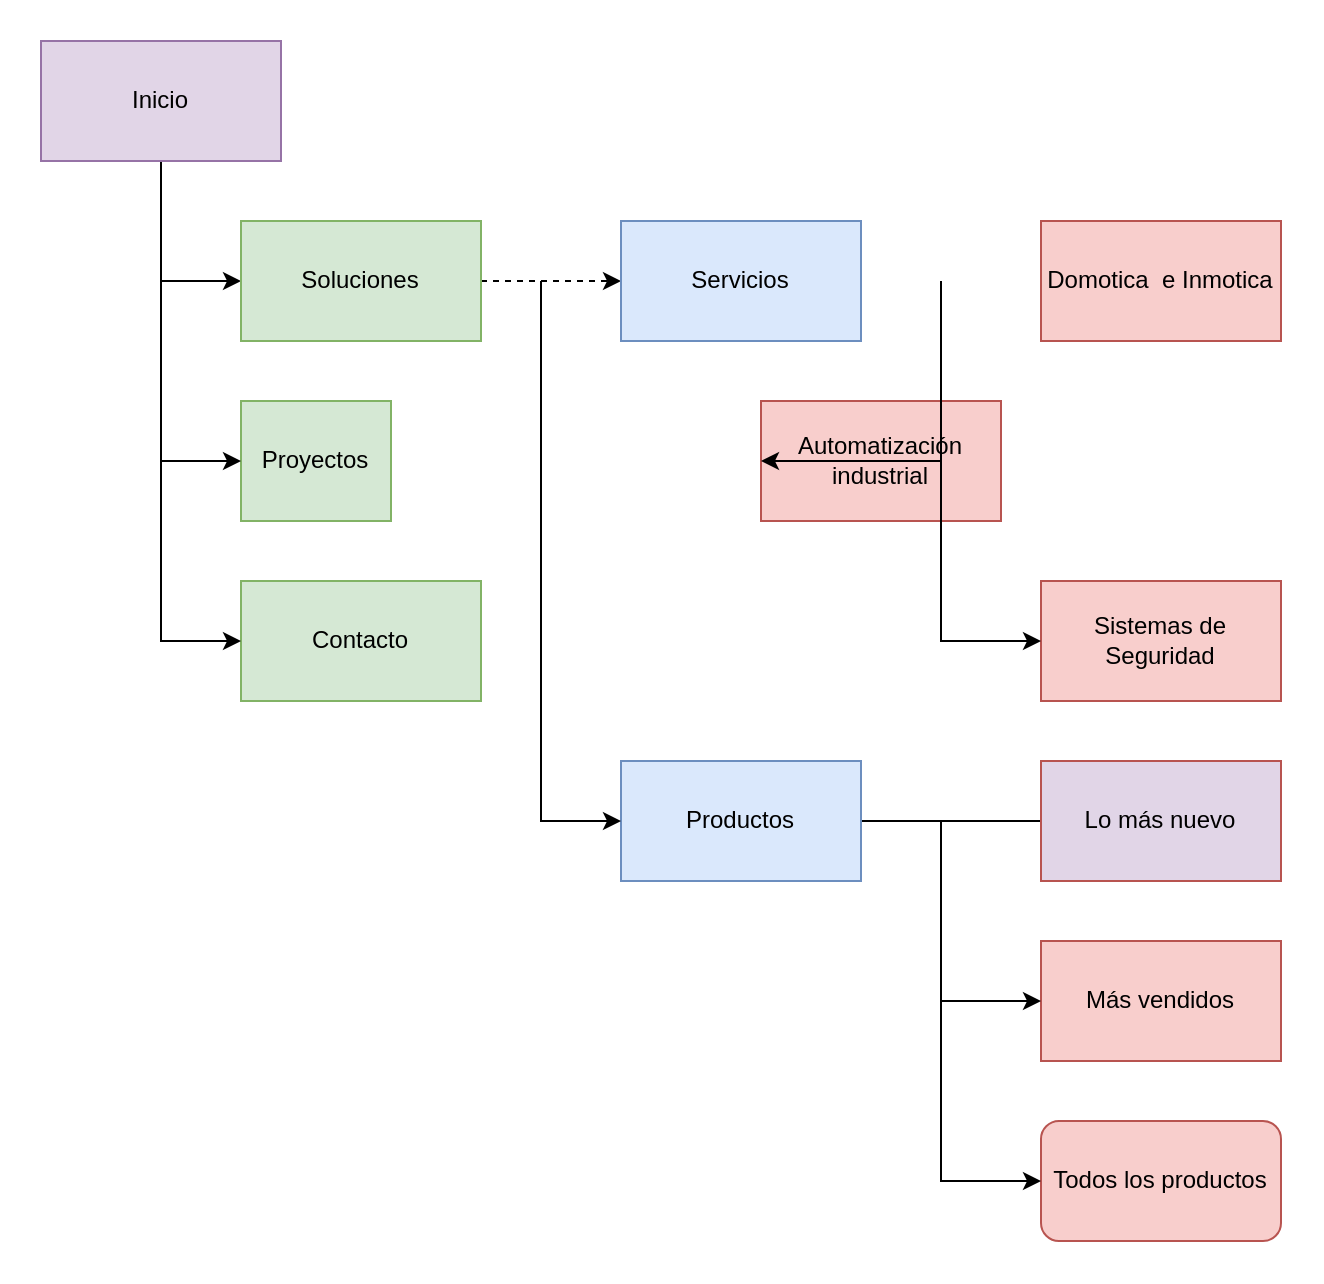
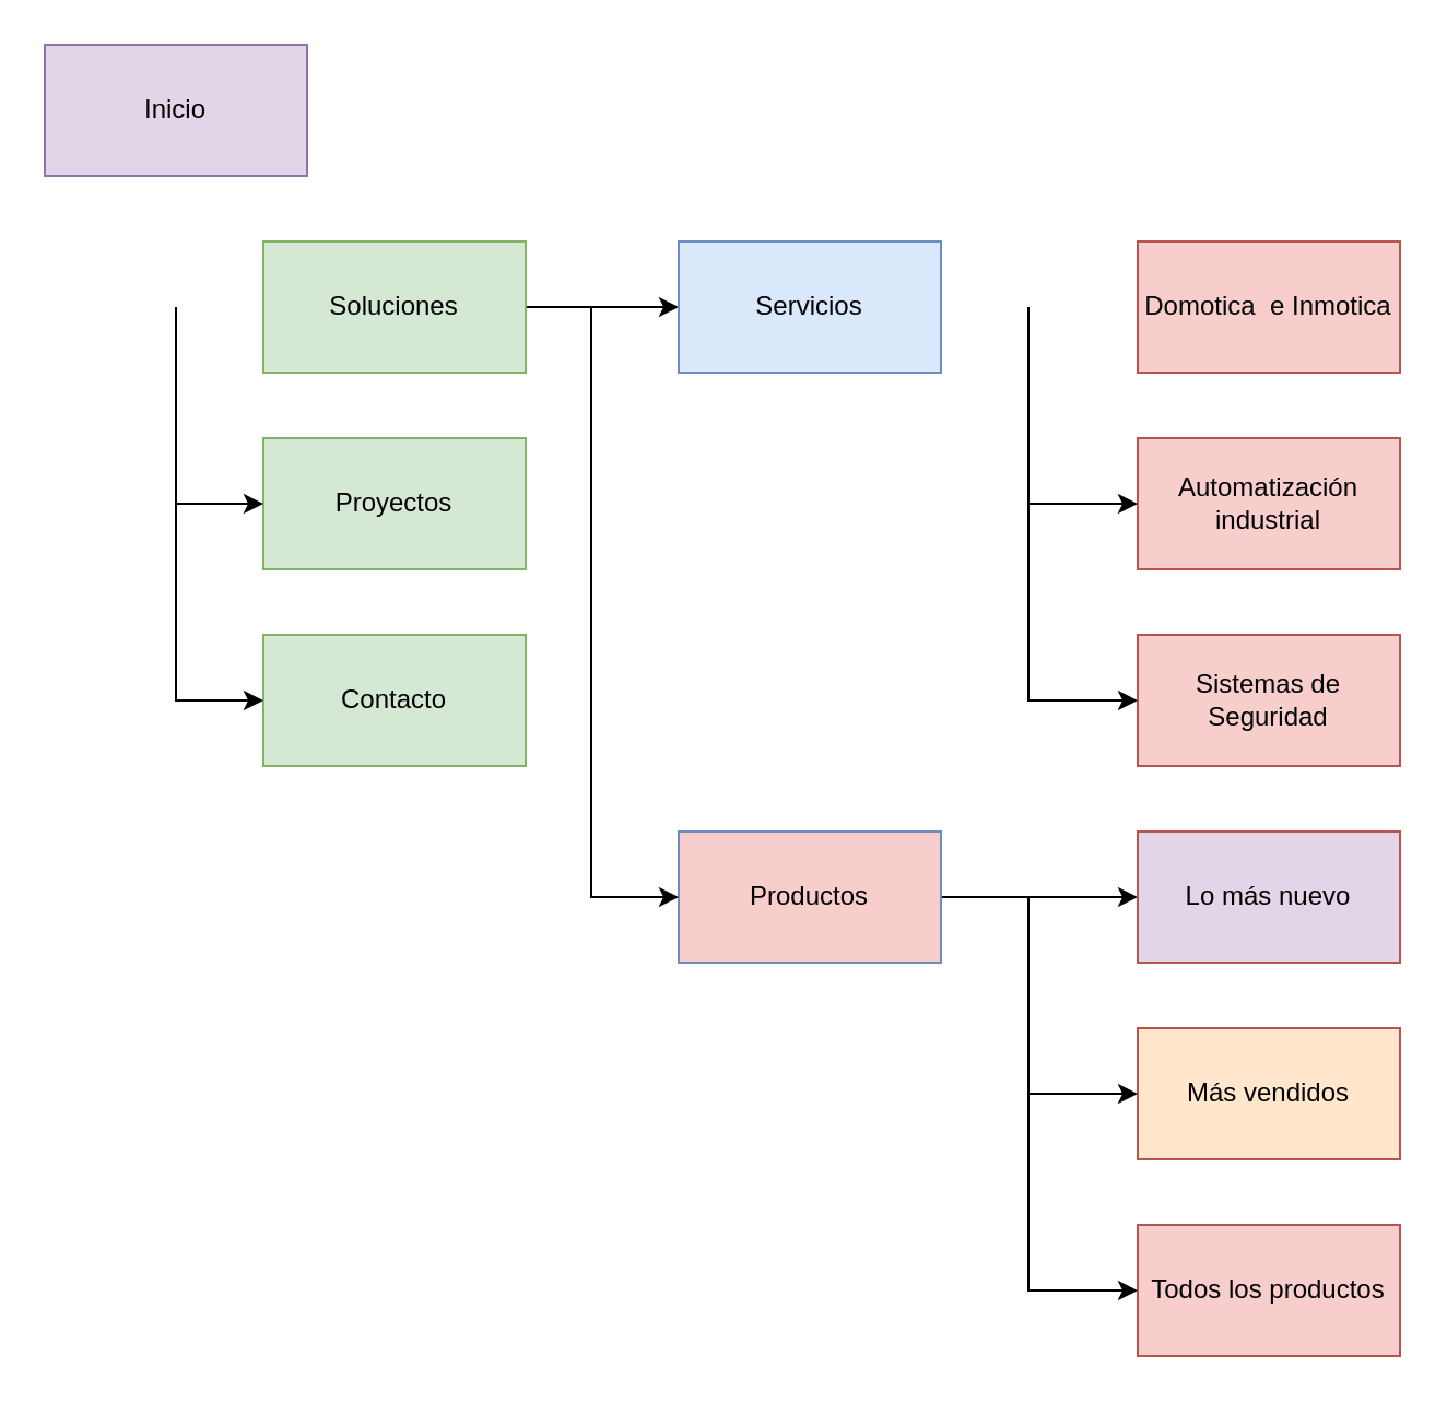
  <mxCell id="0" />
  <mxCell id="1" parent="0" />
- <mxCell id="2" style="edgeStyle=orthogonalEdgeStyle;rounded=0;orthogonalLoop=1;jettySize=auto;html=1;exitX=0.5;exitY=1;exitDx=0;exitDy=0;entryX=0;entryY=0.5;entryDx=0;entryDy=0;" edge="1" parent="1" source="3" target="5"><mxGeometry relative="1" as="geometry"><Array as="points"><mxPoint x="80" y="140" /></Array></mxGeometry></mxCell>
  <mxCell id="3" value="Inicio" style="rounded=0;whiteSpace=wrap;html=1;fillColor=#e1d5e7;strokeColor=#9673a6;" vertex="1" parent="1"><mxGeometry x="20" y="20" width="120" height="60" as="geometry" /></mxCell>
- <mxCell id="4" style="edgeStyle=orthogonalEdgeStyle;rounded=0;orthogonalLoop=1;jettySize=auto;html=1;exitX=1;exitY=0.5;exitDx=0;exitDy=0;entryX=0;entryY=0.5;entryDx=0;entryDy=0;dashed=1;" edge="1" parent="1" source="5" target="6"><mxGeometry relative="1" as="geometry" /></mxCell>
+ <mxCell id="4" style="edgeStyle=orthogonalEdgeStyle;rounded=0;orthogonalLoop=1;jettySize=auto;html=1;exitX=1;exitY=0.5;exitDx=0;exitDy=0;entryX=0;entryY=0.5;entryDx=0;entryDy=0;" edge="1" parent="1" source="5" target="6"><mxGeometry relative="1" as="geometry" /></mxCell>
  <mxCell id="5" value="Soluciones" style="rounded=0;whiteSpace=wrap;html=1;fillColor=#d5e8d4;strokeColor=#82b366;" vertex="1" parent="1"><mxGeometry x="120" y="110" width="120" height="60" as="geometry" /></mxCell>
  <mxCell id="6" value="Servicios" style="rounded=0;whiteSpace=wrap;html=1;fillColor=#dae8fc;strokeColor=#6c8ebf;" vertex="1" parent="1"><mxGeometry x="310" y="110" width="120" height="60" as="geometry" /></mxCell>
- <mxCell id="7" style="edgeStyle=orthogonalEdgeStyle;rounded=0;orthogonalLoop=1;jettySize=auto;html=1;exitX=1;exitY=0.5;exitDx=0;exitDy=0;entryX=0;entryY=0.5;entryDx=0;entryDy=0;endArrow=none;" edge="1" parent="1" source="8" target="15"><mxGeometry relative="1" as="geometry"><Array as="points" /></mxGeometry></mxCell>
- <mxCell id="8" value="Productos" style="rounded=0;whiteSpace=wrap;html=1;fillColor=#dae8fc;strokeColor=#6c8ebf;" vertex="1" parent="1"><mxGeometry x="310" y="380" width="120" height="60" as="geometry" /></mxCell>
+ <mxCell id="7" style="edgeStyle=orthogonalEdgeStyle;rounded=0;orthogonalLoop=1;jettySize=auto;html=1;exitX=1;exitY=0.5;exitDx=0;exitDy=0;entryX=0;entryY=0.5;entryDx=0;entryDy=0;" edge="1" parent="1" source="8" target="15"><mxGeometry relative="1" as="geometry"><Array as="points" /></mxGeometry></mxCell>
+ <mxCell id="8" value="Productos" style="rounded=0;whiteSpace=wrap;html=1;fillColor=#f8cecc;strokeColor=#6c8ebf;" vertex="1" parent="1"><mxGeometry x="310" y="380" width="120" height="60" as="geometry" /></mxCell>
  <mxCell id="9" style="edgeStyle=orthogonalEdgeStyle;rounded=0;orthogonalLoop=1;jettySize=auto;html=1;entryX=0;entryY=0.5;entryDx=0;entryDy=0;" edge="1" parent="1" target="8"><mxGeometry relative="1" as="geometry"><mxPoint x="270" y="140" as="sourcePoint" /><mxPoint x="199.75" y="310" as="targetPoint" /><Array as="points"><mxPoint x="270" y="220" /><mxPoint x="270" y="530" /></Array></mxGeometry></mxCell>
  <mxCell id="10" value="Domotica&amp;nbsp; e Inmotica" style="rounded=0;whiteSpace=wrap;html=1;fillColor=#f8cecc;strokeColor=#b85450;" vertex="1" parent="1"><mxGeometry x="520" y="110" width="120" height="60" as="geometry" /></mxCell>
- <mxCell id="11" value="Automatización industrial" style="rounded=0;whiteSpace=wrap;html=1;fillColor=#f8cecc;strokeColor=#b85450;" vertex="1" parent="1"><mxGeometry x="380" y="200" width="120" height="60" as="geometry" /></mxCell>
+ <mxCell id="11" value="Automatización industrial" style="rounded=0;whiteSpace=wrap;html=1;fillColor=#f8cecc;strokeColor=#b85450;" vertex="1" parent="1"><mxGeometry x="520" y="200" width="120" height="60" as="geometry" /></mxCell>
  <mxCell id="12" style="edgeStyle=orthogonalEdgeStyle;rounded=0;orthogonalLoop=1;jettySize=auto;html=1;entryX=0;entryY=0.5;entryDx=0;entryDy=0;" edge="1" parent="1" target="11"><mxGeometry relative="1" as="geometry"><mxPoint x="470" y="140" as="sourcePoint" /><mxPoint x="379.75" y="320" as="targetPoint" /><Array as="points"><mxPoint x="470" y="230" /></Array></mxGeometry></mxCell>
  <mxCell id="13" value="Sistemas de Seguridad" style="rounded=0;whiteSpace=wrap;html=1;fillColor=#f8cecc;strokeColor=#b85450;" vertex="1" parent="1"><mxGeometry x="520" y="290" width="120" height="60" as="geometry" /></mxCell>
  <mxCell id="14" style="edgeStyle=orthogonalEdgeStyle;rounded=0;orthogonalLoop=1;jettySize=auto;html=1;entryX=0;entryY=0.5;entryDx=0;entryDy=0;" edge="1" parent="1" target="13"><mxGeometry relative="1" as="geometry"><mxPoint x="470" y="220" as="sourcePoint" /><mxPoint x="389.75" y="440" as="targetPoint" /><Array as="points"><mxPoint x="470" y="320" /></Array></mxGeometry></mxCell>
  <mxCell id="15" value="Lo más nuevo" style="rounded=0;whiteSpace=wrap;html=1;fillColor=#e1d5e7;strokeColor=#b85450;" vertex="1" parent="1"><mxGeometry x="520" y="380" width="120" height="60" as="geometry" /></mxCell>
- <mxCell id="16" value="Más vendidos" style="rounded=0;whiteSpace=wrap;html=1;fillColor=#f8cecc;strokeColor=#b85450;" vertex="1" parent="1"><mxGeometry x="520" y="470" width="120" height="60" as="geometry" /></mxCell>
- <mxCell id="17" value="Todos los productos" style="whiteSpace=wrap;html=1;fillColor=#f8cecc;strokeColor=#b85450;rounded=1;" vertex="1" parent="1"><mxGeometry x="520" y="560" width="120" height="60" as="geometry" /></mxCell>
+ <mxCell id="16" value="Más vendidos" style="rounded=0;whiteSpace=wrap;html=1;fillColor=#ffe6cc;strokeColor=#b85450;" vertex="1" parent="1"><mxGeometry x="520" y="470" width="120" height="60" as="geometry" /></mxCell>
+ <mxCell id="17" value="Todos los productos" style="rounded=0;whiteSpace=wrap;html=1;fillColor=#f8cecc;strokeColor=#b85450;" vertex="1" parent="1"><mxGeometry x="520" y="560" width="120" height="60" as="geometry" /></mxCell>
  <mxCell id="18" style="edgeStyle=orthogonalEdgeStyle;rounded=0;orthogonalLoop=1;jettySize=auto;html=1;entryX=0;entryY=0.5;entryDx=0;entryDy=0;" edge="1" parent="1" target="17"><mxGeometry relative="1" as="geometry"><mxPoint x="470" y="470" as="sourcePoint" /><mxPoint x="379.74" y="690" as="targetPoint" /><Array as="points"><mxPoint x="470" y="500" /><mxPoint x="470" y="590" /></Array></mxGeometry></mxCell>
  <mxCell id="19" style="edgeStyle=orthogonalEdgeStyle;rounded=0;orthogonalLoop=1;jettySize=auto;html=1;entryX=0;entryY=0.5;entryDx=0;entryDy=0;" edge="1" parent="1" target="16"><mxGeometry relative="1" as="geometry"><mxPoint x="460" y="410" as="sourcePoint" /><mxPoint x="379.74" y="610" as="targetPoint" /><Array as="points"><mxPoint x="470" y="410" /><mxPoint x="470" y="500" /></Array></mxGeometry></mxCell>
- <mxCell id="20" value="Proyectos" style="rounded=0;whiteSpace=wrap;html=1;fillColor=#d5e8d4;strokeColor=#82b366;" vertex="1" parent="1"><mxGeometry x="120" y="200" width="75" height="60" as="geometry" /></mxCell>
+ <mxCell id="20" value="Proyectos" style="rounded=0;whiteSpace=wrap;html=1;fillColor=#d5e8d4;strokeColor=#82b366;" vertex="1" parent="1"><mxGeometry x="120" y="200" width="120" height="60" as="geometry" /></mxCell>
  <mxCell id="21" value="Contacto" style="rounded=0;whiteSpace=wrap;html=1;fillColor=#d5e8d4;strokeColor=#82b366;" vertex="1" parent="1"><mxGeometry x="120" y="290" width="120" height="60" as="geometry" /></mxCell>
  <mxCell id="22" style="edgeStyle=orthogonalEdgeStyle;rounded=0;orthogonalLoop=1;jettySize=auto;html=1;entryX=0;entryY=0.5;entryDx=0;entryDy=0;" edge="1" parent="1" target="20"><mxGeometry relative="1" as="geometry"><mxPoint x="80" y="140" as="sourcePoint" /><mxPoint x="230" y="760" as="targetPoint" /><Array as="points"><mxPoint x="80" y="230" /></Array></mxGeometry></mxCell>
  <mxCell id="23" style="edgeStyle=orthogonalEdgeStyle;rounded=0;orthogonalLoop=1;jettySize=auto;html=1;entryX=0;entryY=0.5;entryDx=0;entryDy=0;" edge="1" parent="1" target="21"><mxGeometry relative="1" as="geometry"><mxPoint x="80" y="140" as="sourcePoint" /><mxPoint x="90" y="330" as="targetPoint" /><Array as="points"><mxPoint x="80" y="320" /></Array></mxGeometry></mxCell>
